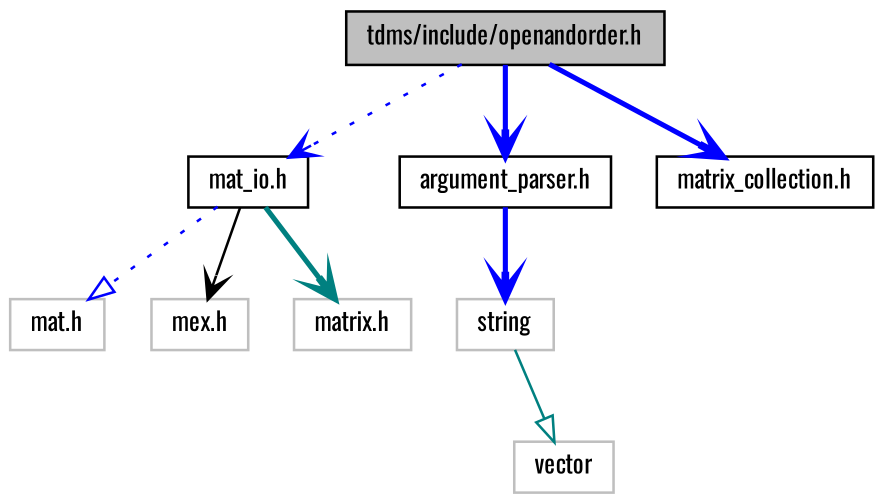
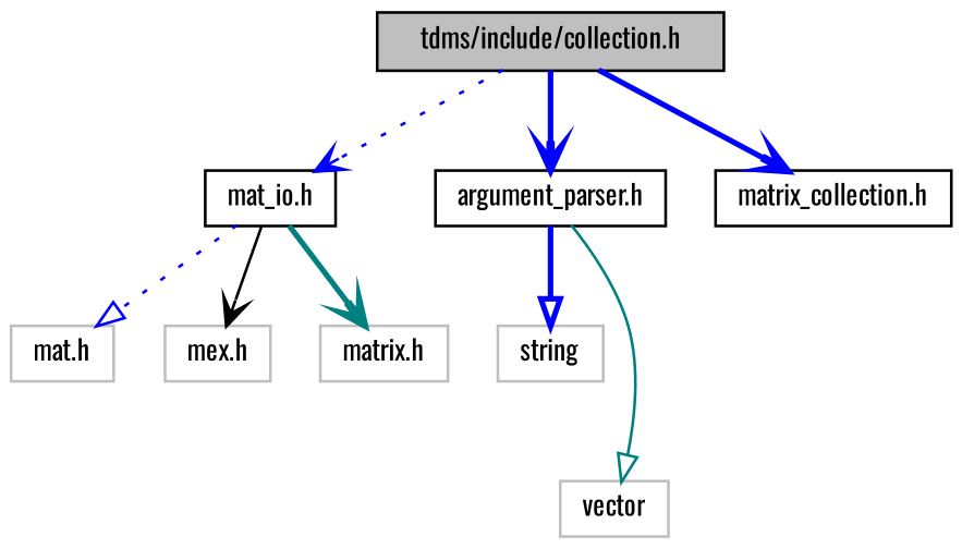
  digraph {
    fontname=Oswald
    node [color=grey75 fillcolor=white fontname=Oswald fontsize=10 shape=record style=filled]
    edge [arrowhead=vee color=blue fontname=Oswald fontsize=10 labelfontname=Helvetica labelfontsize=10 style=bold]
-   n1 [color=black fillcolor=grey75 fontcolor=black height=0.2 label="tdms/include/openandorder.h" width=0.4]
+   n1 [color=black fillcolor=grey75 fontcolor=black height=0.2 label="tdms/include/collection.h" width=0.4]
    n2 [color=black height=0.2 label="mat_io.h" width=0.4]
    n3 [color=black height=0.2 label="argument_parser.h" width=0.4]
    n4 [color=black height=0.2 label="matrix_collection.h" width=0.4]
    n5 [height=0.2 label="mat.h" width=0.4]
    n6 [height=0.2 label="mex.h" width=0.4]
    n7 [height=0.2 label="matrix.h" width=0.4]
    n8 [height=0.2 label=string width=0.4]
    n9 [height=0.2 label=vector width=0.4]
    n1 -> n2 [style=dotted]
    n1 -> n3
    n1 -> n4
    n2 -> n5 [arrowhead=onormal style=dotted]
    n2 -> n6 [color=black style=solid]
    n2 -> n7 [color=teal]
-   n3 -> n8
-   n8 -> n9 [arrowhead=onormal color=teal style=solid]
+   n3 -> n8 [arrowhead=onormal]
+   n3 -> n9 [arrowhead=onormal color=teal style=solid]
  }
